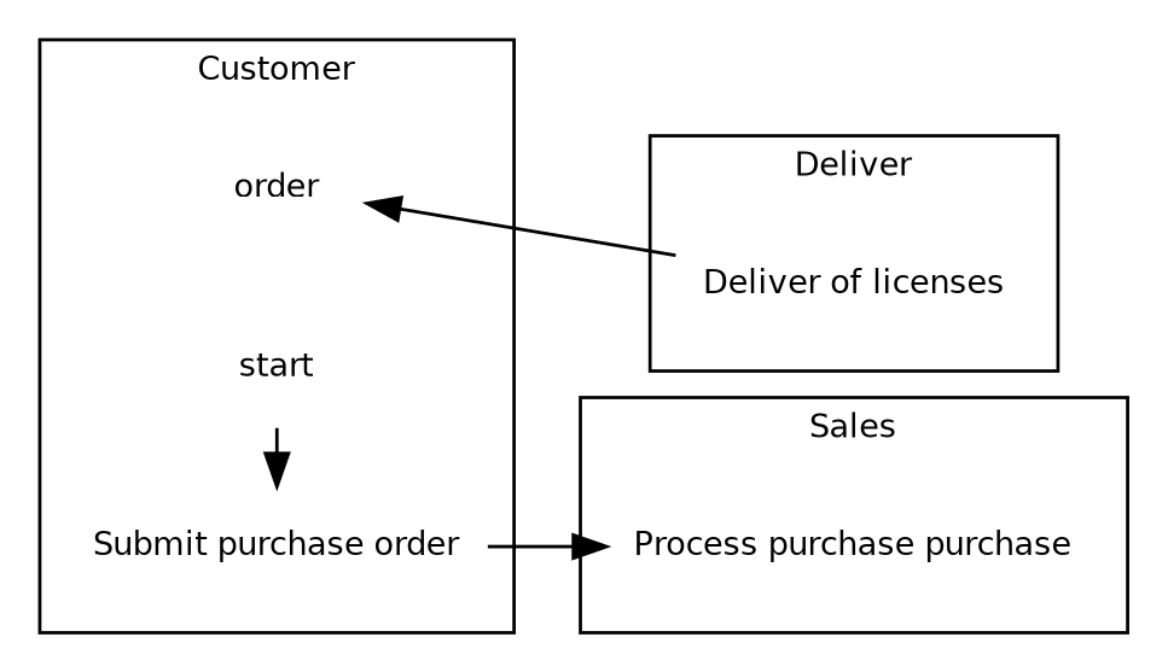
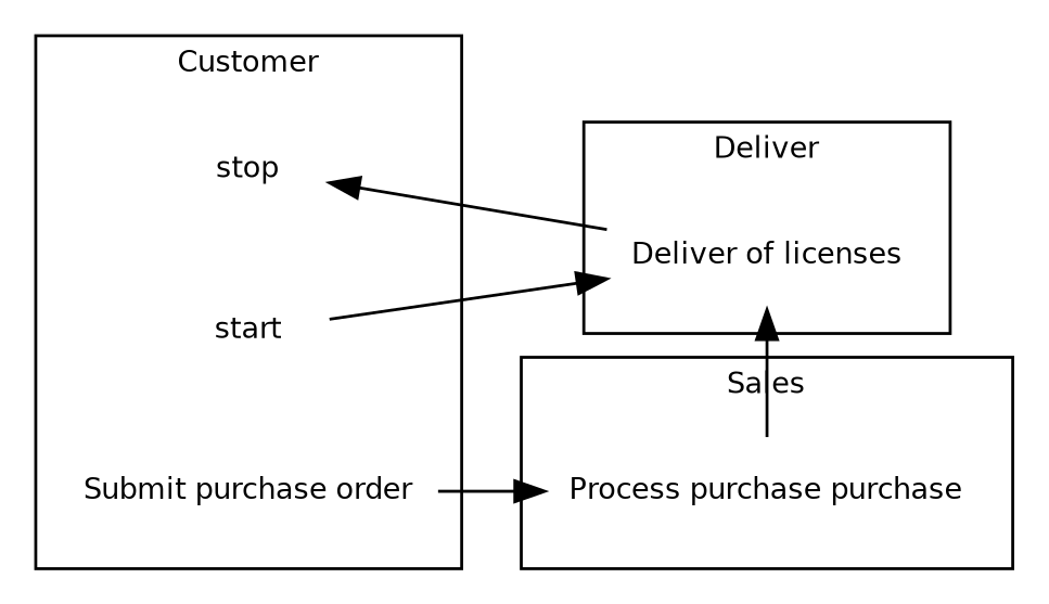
  digraph {
    compound=true
    fontname=Helvetica
    fontsize=10
    rankdir=LR
    node [fontname=Helvetica fontsize=10 peripheries=0 shape=objective]
    start [shape=start]
    n2 [label="Submit purchase order"]
-   stop [shape=stop label=order]
+   stop [shape=stop]
    n4 [label="Process purchase purchase"]
    n5 [label="Deliver of licenses"]
    subgraph cluster_1 {
      label=Customer
      labelloc=t
      subgraph sub_2 {
        label=Customer
        labelloc=t
        rank=same
        start
        n2
        stop
      }
    }
    subgraph cluster_3 {
      label=Sales
      labelloc=t
      n4
    }
    subgraph cluster_4 {
      label=Deliver
      labelloc=t
      n5
    }
-   start -> n2
+   start -> n5
    n2 -> n4
+   n4 -> n5
    n5 -> stop
  }
